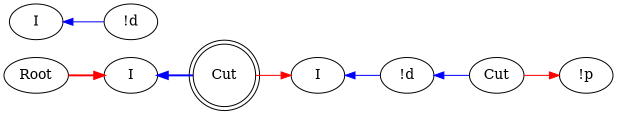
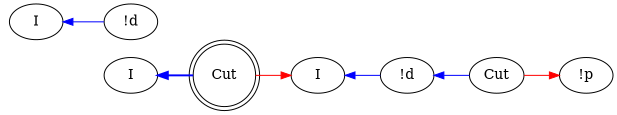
  digraph {
    rankdir=LR
    edge [color=blue dir=back]
-   n1 [label=Root]
    n2 [label=I]
    n3 [label=Cut shape=doublecircle]
    n4 [label="!p"]
    n5 [label=I]
    n6 [label="!d"]
    n7 [label="!d"]
    n8 [label=Cut]
    n9 [label=I]
-   n1 -> n2 [color=red penwidth=2 dir=""]
    n2 -> n3 [penwidth=2]
    n3 -> n9 [color=red dir=""]
    n5 -> n6
    n7 -> n8
    n8 -> n4 [color=red dir=""]
    n9 -> n7
  }
